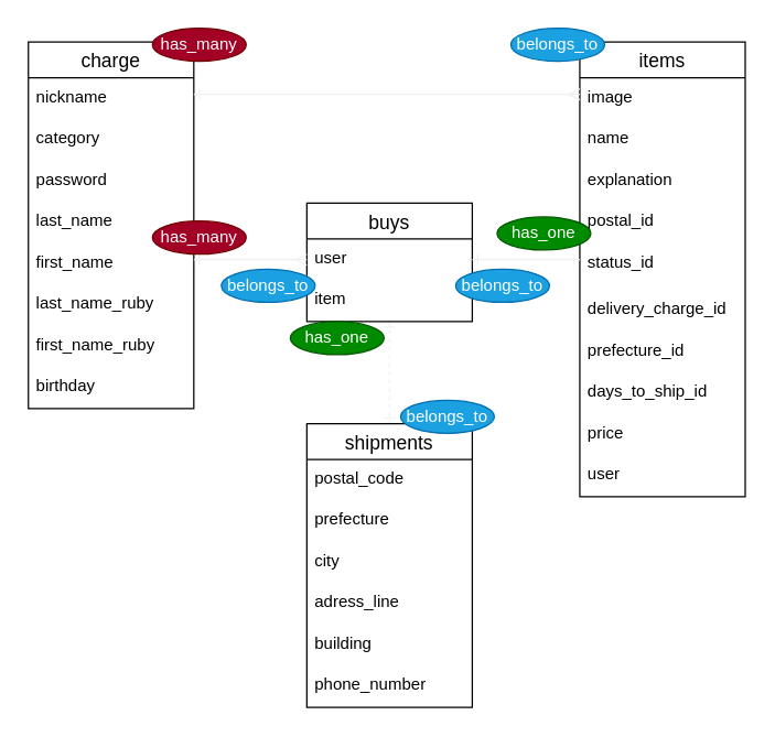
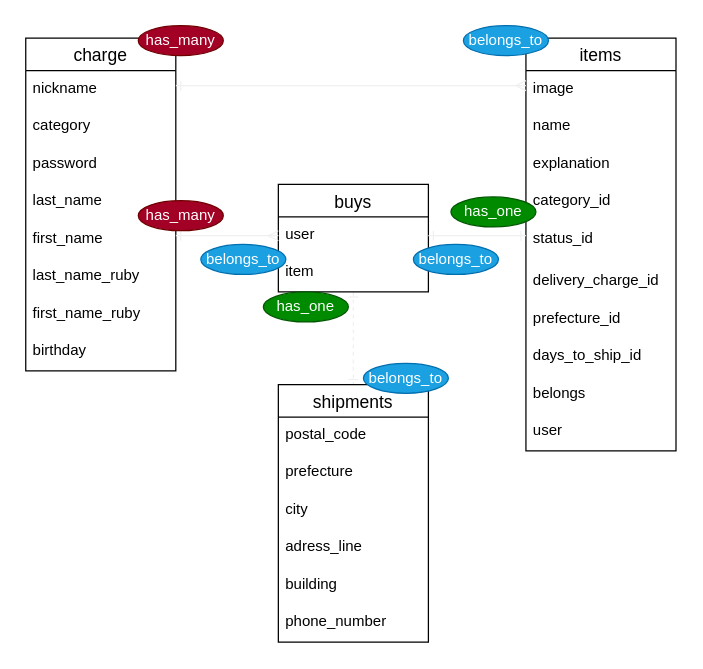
  <mxCell id="0" />
  <mxCell id="1" parent="0" />
  <mxCell id="2" value="charge" style="swimlane;fontStyle=0;childLayout=stackLayout;horizontal=1;startSize=26;horizontalStack=0;resizeParent=1;resizeParentMax=0;resizeLast=0;collapsible=1;marginBottom=0;align=center;fontSize=14;" parent="1" vertex="1"><mxGeometry x="20" y="30" width="120" height="266" as="geometry"><mxRectangle x="140" y="160" width="70" height="26" as="alternateBounds" /></mxGeometry></mxCell>
  <mxCell id="3" value="nickname" style="text;strokeColor=none;fillColor=none;spacingLeft=4;spacingRight=4;overflow=hidden;rotatable=0;points=[[0,0.5],[1,0.5]];portConstraint=eastwest;fontSize=12;" parent="2" vertex="1"><mxGeometry y="26" width="120" height="30" as="geometry" /></mxCell>
  <mxCell id="4" value="category" style="text;strokeColor=none;fillColor=none;spacingLeft=4;spacingRight=4;overflow=hidden;rotatable=0;points=[[0,0.5],[1,0.5]];portConstraint=eastwest;fontSize=12;" parent="2" vertex="1"><mxGeometry y="56" width="120" height="30" as="geometry" /></mxCell>
  <mxCell id="5" value="password" style="text;strokeColor=none;fillColor=none;spacingLeft=4;spacingRight=4;overflow=hidden;rotatable=0;points=[[0,0.5],[1,0.5]];portConstraint=eastwest;fontSize=12;" parent="2" vertex="1"><mxGeometry y="86" width="120" height="30" as="geometry" /></mxCell>
  <mxCell id="6" value="last_name" style="text;strokeColor=none;fillColor=none;spacingLeft=4;spacingRight=4;overflow=hidden;rotatable=0;points=[[0,0.5],[1,0.5]];portConstraint=eastwest;fontSize=12;" parent="2" vertex="1"><mxGeometry y="116" width="120" height="30" as="geometry" /></mxCell>
  <mxCell id="7" value="first_name" style="text;strokeColor=none;fillColor=none;spacingLeft=4;spacingRight=4;overflow=hidden;rotatable=0;points=[[0,0.5],[1,0.5]];portConstraint=eastwest;fontSize=12;" parent="2" vertex="1"><mxGeometry y="146" width="120" height="30" as="geometry" /></mxCell>
  <mxCell id="8" value="last_name_ruby" style="text;strokeColor=none;fillColor=none;spacingLeft=4;spacingRight=4;overflow=hidden;rotatable=0;points=[[0,0.5],[1,0.5]];portConstraint=eastwest;fontSize=12;" parent="2" vertex="1"><mxGeometry y="176" width="120" height="30" as="geometry" /></mxCell>
  <mxCell id="9" value="first_name_ruby" style="text;strokeColor=none;fillColor=none;spacingLeft=4;spacingRight=4;overflow=hidden;rotatable=0;points=[[0,0.5],[1,0.5]];portConstraint=eastwest;fontSize=12;" parent="2" vertex="1"><mxGeometry y="206" width="120" height="30" as="geometry" /></mxCell>
  <mxCell id="10" value="birthday" style="text;strokeColor=none;fillColor=none;spacingLeft=4;spacingRight=4;overflow=hidden;rotatable=0;points=[[0,0.5],[1,0.5]];portConstraint=eastwest;fontSize=12;" parent="2" vertex="1"><mxGeometry y="236" width="120" height="30" as="geometry" /></mxCell>
  <mxCell id="11" value="items" style="swimlane;fontStyle=0;childLayout=stackLayout;horizontal=1;startSize=26;horizontalStack=0;resizeParent=1;resizeParentMax=0;resizeLast=0;collapsible=1;marginBottom=0;align=center;fontSize=14;" parent="1" vertex="1"><mxGeometry x="420" y="30" width="120" height="330" as="geometry" /></mxCell>
  <mxCell id="12" value="image" style="text;strokeColor=none;fillColor=none;spacingLeft=4;spacingRight=4;overflow=hidden;rotatable=0;points=[[0,0.5],[1,0.5]];portConstraint=eastwest;fontSize=12;" parent="11" vertex="1"><mxGeometry y="26" width="120" height="30" as="geometry" /></mxCell>
  <mxCell id="13" value="name" style="text;strokeColor=none;fillColor=none;spacingLeft=4;spacingRight=4;overflow=hidden;rotatable=0;points=[[0,0.5],[1,0.5]];portConstraint=eastwest;fontSize=12;" parent="11" vertex="1"><mxGeometry y="56" width="120" height="30" as="geometry" /></mxCell>
  <mxCell id="14" value="explanation" style="text;strokeColor=none;fillColor=none;spacingLeft=4;spacingRight=4;overflow=hidden;rotatable=0;points=[[0,0.5],[1,0.5]];portConstraint=eastwest;fontSize=12;" parent="11" vertex="1"><mxGeometry y="86" width="120" height="30" as="geometry" /></mxCell>
- <mxCell id="15" value="postal_id" style="text;strokeColor=none;fillColor=none;spacingLeft=4;spacingRight=4;overflow=hidden;rotatable=0;points=[[0,0.5],[1,0.5]];portConstraint=eastwest;fontSize=12;" parent="11" vertex="1"><mxGeometry y="116" width="120" height="30" as="geometry" /></mxCell>
+ <mxCell id="15" value="category_id" style="text;strokeColor=none;fillColor=none;spacingLeft=4;spacingRight=4;overflow=hidden;rotatable=0;points=[[0,0.5],[1,0.5]];portConstraint=eastwest;fontSize=12;" parent="11" vertex="1"><mxGeometry y="116" width="120" height="30" as="geometry" /></mxCell>
  <mxCell id="16" value="status_id" style="text;strokeColor=none;fillColor=none;spacingLeft=4;spacingRight=4;overflow=hidden;rotatable=0;points=[[0,0.5],[1,0.5]];portConstraint=eastwest;fontSize=12;" parent="11" vertex="1"><mxGeometry y="146" width="120" height="34" as="geometry" /></mxCell>
  <mxCell id="17" value="delivery_charge_id" style="text;strokeColor=none;fillColor=none;spacingLeft=4;spacingRight=4;overflow=hidden;rotatable=0;points=[[0,0.5],[1,0.5]];portConstraint=eastwest;fontSize=12;" parent="11" vertex="1"><mxGeometry y="180" width="120" height="30" as="geometry" /></mxCell>
  <mxCell id="18" value="prefecture_id" style="text;strokeColor=none;fillColor=none;spacingLeft=4;spacingRight=4;overflow=hidden;rotatable=0;points=[[0,0.5],[1,0.5]];portConstraint=eastwest;fontSize=12;" parent="11" vertex="1"><mxGeometry y="210" width="120" height="30" as="geometry" /></mxCell>
  <mxCell id="19" value="days_to_ship_id" style="text;strokeColor=none;fillColor=none;spacingLeft=4;spacingRight=4;overflow=hidden;rotatable=0;points=[[0,0.5],[1,0.5]];portConstraint=eastwest;fontSize=12;" parent="11" vertex="1"><mxGeometry y="240" width="120" height="30" as="geometry" /></mxCell>
- <mxCell id="20" value="price" style="text;strokeColor=none;fillColor=none;spacingLeft=4;spacingRight=4;overflow=hidden;rotatable=0;points=[[0,0.5],[1,0.5]];portConstraint=eastwest;fontSize=12;" parent="11" vertex="1"><mxGeometry y="270" width="120" height="30" as="geometry" /></mxCell>
+ <mxCell id="20" value="belongs" style="text;strokeColor=none;fillColor=none;spacingLeft=4;spacingRight=4;overflow=hidden;rotatable=0;points=[[0,0.5],[1,0.5]];portConstraint=eastwest;fontSize=12;" parent="11" vertex="1"><mxGeometry y="270" width="120" height="30" as="geometry" /></mxCell>
  <mxCell id="21" value="user" style="text;strokeColor=none;fillColor=none;spacingLeft=4;spacingRight=4;overflow=hidden;rotatable=0;points=[[0,0.5],[1,0.5]];portConstraint=eastwest;fontSize=12;" parent="11" vertex="1"><mxGeometry y="300" width="120" height="30" as="geometry" /></mxCell>
  <mxCell id="22" style="edgeStyle=none;html=1;exitX=1;exitY=0.5;exitDx=0;exitDy=0;endArrow=ERmany;endFill=0;strokeColor=#F0F0F0;startSize=6;startArrow=ERone;startFill=0;" parent="1" edge="1"><mxGeometry relative="1" as="geometry"><mxPoint x="140" y="68" as="sourcePoint" /><mxPoint x="420" y="68" as="targetPoint" /><Array as="points"><mxPoint x="350" y="68" /></Array></mxGeometry></mxCell>
  <mxCell id="23" style="edgeStyle=none;html=1;entryX=0.5;entryY=0;entryDx=0;entryDy=0;startArrow=ERone;startFill=0;endArrow=ERone;endFill=0;startSize=6;strokeColor=#F0F0F0;dashed=1;" parent="1" source="24" target="27" edge="1"><mxGeometry relative="1" as="geometry" /></mxCell>
  <mxCell id="24" value="buys" style="swimlane;fontStyle=0;childLayout=stackLayout;horizontal=1;startSize=26;horizontalStack=0;resizeParent=1;resizeParentMax=0;resizeLast=0;collapsible=1;marginBottom=0;align=center;fontSize=14;" parent="1" vertex="1"><mxGeometry x="222" y="147" width="120" height="86" as="geometry" /></mxCell>
  <mxCell id="25" value="user" style="text;strokeColor=none;fillColor=none;spacingLeft=4;spacingRight=4;overflow=hidden;rotatable=0;points=[[0,0.5],[1,0.5]];portConstraint=eastwest;fontSize=12;" parent="24" vertex="1"><mxGeometry y="26" width="120" height="30" as="geometry" /></mxCell>
  <mxCell id="26" value="item" style="text;strokeColor=none;fillColor=none;spacingLeft=4;spacingRight=4;overflow=hidden;rotatable=0;points=[[0,0.5],[1,0.5]];portConstraint=eastwest;fontSize=12;" parent="24" vertex="1"><mxGeometry y="56" width="120" height="30" as="geometry" /></mxCell>
  <mxCell id="27" value="shipments" style="swimlane;fontStyle=0;childLayout=stackLayout;horizontal=1;startSize=26;horizontalStack=0;resizeParent=1;resizeParentMax=0;resizeLast=0;collapsible=1;marginBottom=0;align=center;fontSize=14;" parent="1" vertex="1"><mxGeometry x="222" y="307" width="120" height="206" as="geometry" /></mxCell>
  <mxCell id="28" value="postal_code" style="text;strokeColor=none;fillColor=none;spacingLeft=4;spacingRight=4;overflow=hidden;rotatable=0;points=[[0,0.5],[1,0.5]];portConstraint=eastwest;fontSize=12;" parent="27" vertex="1"><mxGeometry y="26" width="120" height="30" as="geometry" /></mxCell>
  <mxCell id="29" value="prefecture" style="text;strokeColor=none;fillColor=none;spacingLeft=4;spacingRight=4;overflow=hidden;rotatable=0;points=[[0,0.5],[1,0.5]];portConstraint=eastwest;fontSize=12;" parent="27" vertex="1"><mxGeometry y="56" width="120" height="30" as="geometry" /></mxCell>
  <mxCell id="30" value="city" style="text;strokeColor=none;fillColor=none;spacingLeft=4;spacingRight=4;overflow=hidden;rotatable=0;points=[[0,0.5],[1,0.5]];portConstraint=eastwest;fontSize=12;" parent="27" vertex="1"><mxGeometry y="86" width="120" height="30" as="geometry" /></mxCell>
  <mxCell id="31" value="adress_line" style="text;strokeColor=none;fillColor=none;spacingLeft=4;spacingRight=4;overflow=hidden;rotatable=0;points=[[0,0.5],[1,0.5]];portConstraint=eastwest;fontSize=12;" parent="27" vertex="1"><mxGeometry y="116" width="120" height="30" as="geometry" /></mxCell>
  <mxCell id="32" value="building" style="text;strokeColor=none;fillColor=none;spacingLeft=4;spacingRight=4;overflow=hidden;rotatable=0;points=[[0,0.5],[1,0.5]];portConstraint=eastwest;fontSize=12;" parent="27" vertex="1"><mxGeometry y="146" width="120" height="30" as="geometry" /></mxCell>
  <mxCell id="33" value="phone_number" style="text;strokeColor=none;fillColor=none;spacingLeft=4;spacingRight=4;overflow=hidden;rotatable=0;points=[[0,0.5],[1,0.5]];portConstraint=eastwest;fontSize=12;" parent="27" vertex="1"><mxGeometry y="176" width="120" height="30" as="geometry" /></mxCell>
  <mxCell id="34" style="edgeStyle=none;html=1;exitX=1;exitY=0.5;exitDx=0;exitDy=0;entryX=0;entryY=0.5;entryDx=0;entryDy=0;startArrow=ERone;startFill=0;endArrow=ERmany;endFill=0;startSize=6;strokeColor=#F0F0F0;" parent="1" target="25" edge="1"><mxGeometry relative="1" as="geometry"><mxPoint x="140" y="188" as="sourcePoint" /></mxGeometry></mxCell>
  <mxCell id="35" style="edgeStyle=none;html=1;entryX=1;entryY=0.5;entryDx=0;entryDy=0;startArrow=ERone;startFill=0;endArrow=ERone;endFill=0;startSize=6;strokeColor=#F0F0F0;" parent="1" target="25" edge="1"><mxGeometry relative="1" as="geometry"><mxPoint x="420" y="188" as="sourcePoint" /></mxGeometry></mxCell>
  <mxCell id="36" value="has_many" style="ellipse;whiteSpace=wrap;html=1;align=center;fontStyle=0;fillColor=#a20025;fontColor=#ffffff;strokeColor=#6F0000;" parent="1" vertex="1"><mxGeometry x="110" y="20" width="68" height="24" as="geometry" /></mxCell>
  <mxCell id="37" value="has_many" style="ellipse;whiteSpace=wrap;html=1;align=center;fontStyle=0;fillColor=#a20025;fontColor=#ffffff;strokeColor=#6F0000;" parent="1" vertex="1"><mxGeometry x="110" y="160" width="68" height="24" as="geometry" /></mxCell>
  <mxCell id="38" value="belongs_to" style="ellipse;whiteSpace=wrap;html=1;align=center;fontStyle=0;fillColor=#1ba1e2;fontColor=#ffffff;strokeColor=#006EAF;" parent="1" vertex="1"><mxGeometry x="370" y="20" width="68" height="24" as="geometry" /></mxCell>
  <mxCell id="39" value="belongs_to" style="ellipse;whiteSpace=wrap;html=1;align=center;fontStyle=0;fillColor=#1ba1e2;fontColor=#ffffff;strokeColor=#006EAF;" parent="1" vertex="1"><mxGeometry x="330" y="195" width="68" height="24" as="geometry" /></mxCell>
  <mxCell id="40" value="belongs_to" style="ellipse;whiteSpace=wrap;html=1;align=center;fontStyle=0;fillColor=#1ba1e2;fontColor=#ffffff;strokeColor=#006EAF;" parent="1" vertex="1"><mxGeometry x="160" y="195" width="68" height="24" as="geometry" /></mxCell>
  <mxCell id="41" value="belongs_to" style="ellipse;whiteSpace=wrap;html=1;align=center;fontStyle=0;fillColor=#1ba1e2;fontColor=#ffffff;strokeColor=#006EAF;" parent="1" vertex="1"><mxGeometry x="290" y="290" width="68" height="24" as="geometry" /></mxCell>
  <mxCell id="42" value="has_one" style="ellipse;whiteSpace=wrap;html=1;align=center;fontStyle=0;fillColor=#008a00;fontColor=#ffffff;strokeColor=#005700;" parent="1" vertex="1"><mxGeometry x="210" y="233" width="68" height="24" as="geometry" /></mxCell>
  <mxCell id="43" value="has_one" style="ellipse;whiteSpace=wrap;html=1;align=center;fontStyle=0;fillColor=#008a00;fontColor=#ffffff;strokeColor=#005700;" vertex="1" parent="1"><mxGeometry x="360" y="157" width="68" height="24" as="geometry" /></mxCell>
